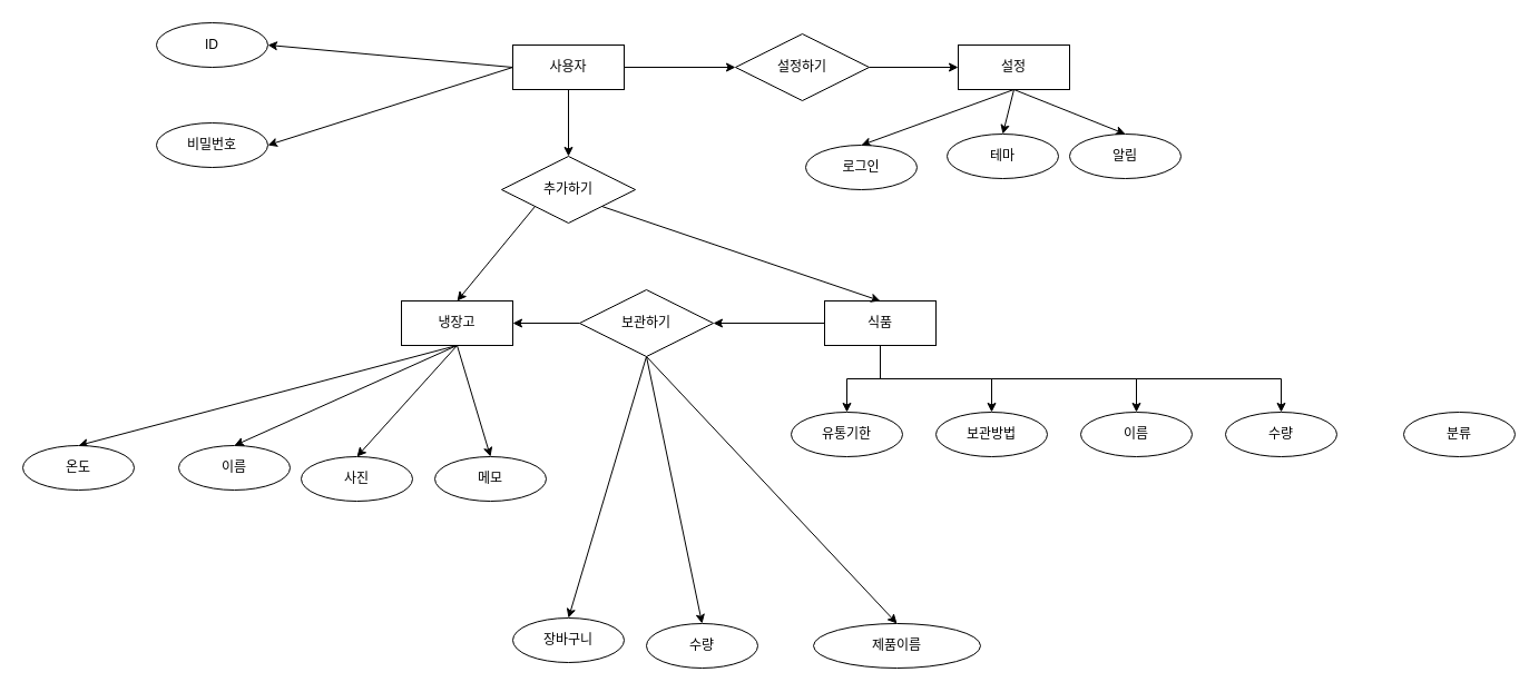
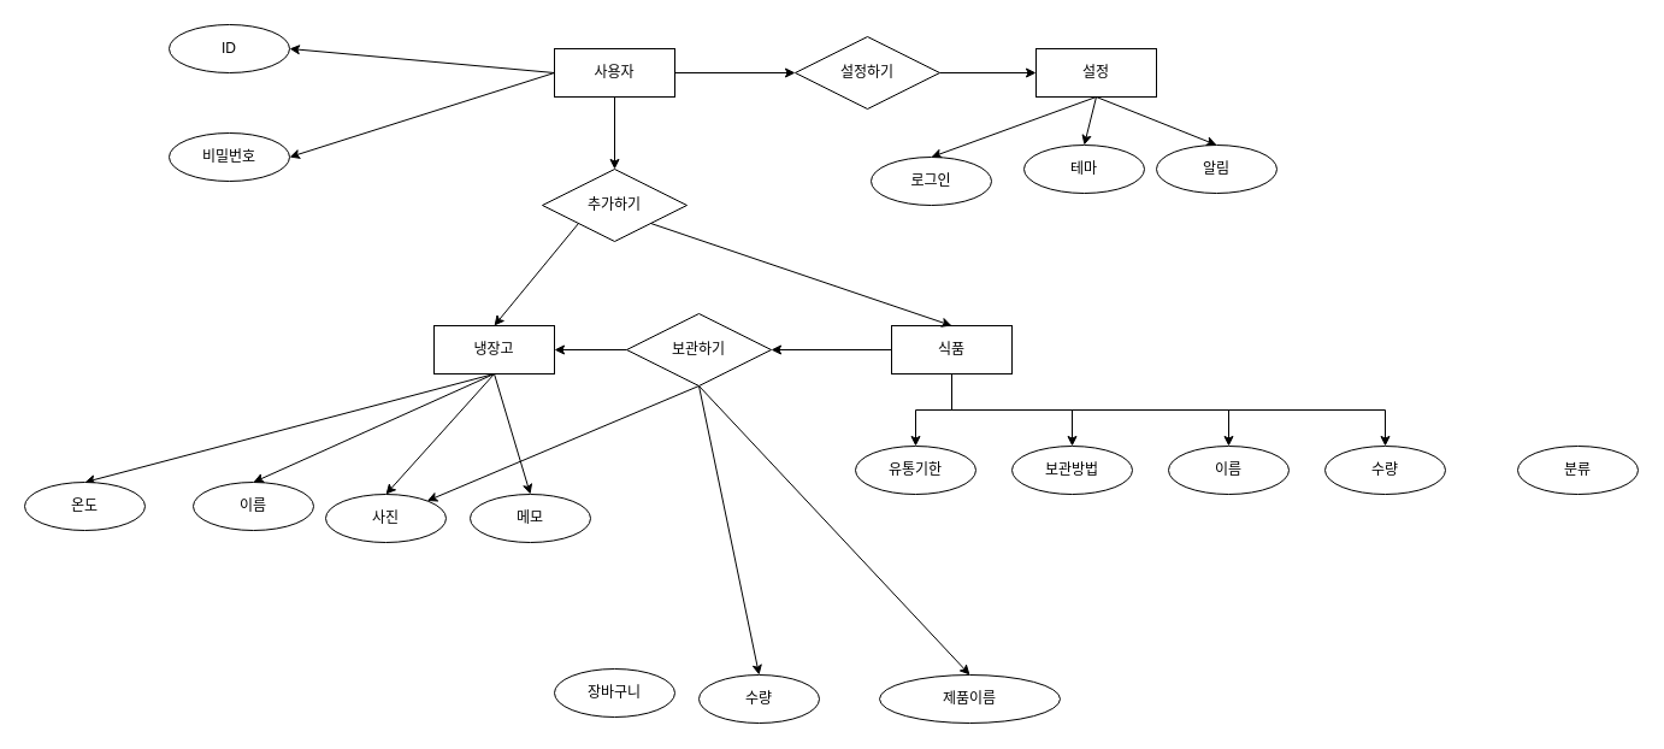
  <mxCell id="0" />
  <mxCell id="1" parent="0" />
  <mxCell id="2" style="rounded=0;orthogonalLoop=1;jettySize=auto;html=1;exitX=1;exitY=0.5;exitDx=0;exitDy=0;entryX=0;entryY=0.5;entryDx=0;entryDy=0;" parent="1" source="6" target="8" edge="1"><mxGeometry relative="1" as="geometry" /></mxCell>
  <mxCell id="3" style="rounded=0;orthogonalLoop=1;jettySize=auto;html=1;exitX=0.5;exitY=1;exitDx=0;exitDy=0;entryX=0.5;entryY=0;entryDx=0;entryDy=0;" parent="1" source="6" target="26" edge="1"><mxGeometry relative="1" as="geometry" /></mxCell>
  <mxCell id="4" style="rounded=0;orthogonalLoop=1;jettySize=auto;html=1;exitX=0;exitY=0.5;exitDx=0;exitDy=0;entryX=1;entryY=0.5;entryDx=0;entryDy=0;" parent="1" source="6" target="45" edge="1"><mxGeometry relative="1" as="geometry" /></mxCell>
  <mxCell id="5" style="rounded=0;orthogonalLoop=1;jettySize=auto;html=1;exitX=0;exitY=0.5;exitDx=0;exitDy=0;entryX=1;entryY=0.5;entryDx=0;entryDy=0;" parent="1" source="6" target="46" edge="1"><mxGeometry relative="1" as="geometry" /></mxCell>
  <mxCell id="6" value="사용자" style="whiteSpace=wrap;html=1;align=center;" parent="1" vertex="1"><mxGeometry x="460" y="40" width="100" height="40" as="geometry" /></mxCell>
  <mxCell id="7" style="rounded=0;orthogonalLoop=1;jettySize=auto;html=1;exitX=1;exitY=0.5;exitDx=0;exitDy=0;entryX=0;entryY=0.5;entryDx=0;entryDy=0;" parent="1" source="8" target="12" edge="1"><mxGeometry relative="1" as="geometry" /></mxCell>
  <mxCell id="8" value="설정하기" style="shape=rhombus;perimeter=rhombusPerimeter;whiteSpace=wrap;html=1;align=center;" parent="1" vertex="1"><mxGeometry x="660" y="30" width="120" height="60" as="geometry" /></mxCell>
  <mxCell id="9" style="rounded=0;orthogonalLoop=1;jettySize=auto;html=1;exitX=0.5;exitY=1;exitDx=0;exitDy=0;entryX=0.5;entryY=0;entryDx=0;entryDy=0;" parent="1" source="12" target="49" edge="1"><mxGeometry relative="1" as="geometry" /></mxCell>
  <mxCell id="10" style="rounded=0;orthogonalLoop=1;jettySize=auto;html=1;exitX=0.5;exitY=1;exitDx=0;exitDy=0;entryX=0.5;entryY=0;entryDx=0;entryDy=0;" parent="1" source="12" target="47" edge="1"><mxGeometry relative="1" as="geometry" /></mxCell>
  <mxCell id="11" style="rounded=0;orthogonalLoop=1;jettySize=auto;html=1;exitX=0.5;exitY=1;exitDx=0;exitDy=0;entryX=0.5;entryY=0;entryDx=0;entryDy=0;" parent="1" source="12" target="48" edge="1"><mxGeometry relative="1" as="geometry" /></mxCell>
  <mxCell id="12" value="설정" style="whiteSpace=wrap;html=1;align=center;" parent="1" vertex="1"><mxGeometry x="860" y="40" width="100" height="40" as="geometry" /></mxCell>
  <mxCell id="13" style="rounded=0;orthogonalLoop=1;jettySize=auto;html=1;exitX=0.5;exitY=1;exitDx=0;exitDy=0;entryX=0.5;entryY=0;entryDx=0;entryDy=0;" parent="1" source="17" target="32" edge="1"><mxGeometry relative="1" as="geometry" /></mxCell>
  <mxCell id="14" style="rounded=0;orthogonalLoop=1;jettySize=auto;html=1;exitX=0.5;exitY=1;exitDx=0;exitDy=0;entryX=0.5;entryY=0;entryDx=0;entryDy=0;" parent="1" source="17" target="33" edge="1"><mxGeometry relative="1" as="geometry" /></mxCell>
  <mxCell id="15" style="rounded=0;orthogonalLoop=1;jettySize=auto;html=1;exitX=0.5;exitY=1;exitDx=0;exitDy=0;entryX=0.5;entryY=0;entryDx=0;entryDy=0;" parent="1" source="17" target="34" edge="1"><mxGeometry relative="1" as="geometry" /></mxCell>
  <mxCell id="16" style="rounded=0;orthogonalLoop=1;jettySize=auto;html=1;exitX=0.5;exitY=1;exitDx=0;exitDy=0;entryX=0.5;entryY=0;entryDx=0;entryDy=0;" parent="1" source="17" target="35" edge="1"><mxGeometry relative="1" as="geometry" /></mxCell>
  <mxCell id="17" value="냉장고" style="whiteSpace=wrap;html=1;align=center;" parent="1" vertex="1"><mxGeometry x="360" y="270" width="100" height="40" as="geometry" /></mxCell>
  <mxCell id="18" style="edgeStyle=orthogonalEdgeStyle;rounded=0;orthogonalLoop=1;jettySize=auto;html=1;exitX=0.5;exitY=1;exitDx=0;exitDy=0;entryX=0.5;entryY=0;entryDx=0;entryDy=0;" parent="1" source="23" target="40" edge="1"><mxGeometry relative="1" as="geometry" /></mxCell>
  <mxCell id="19" style="edgeStyle=orthogonalEdgeStyle;rounded=0;orthogonalLoop=1;jettySize=auto;html=1;exitX=0.5;exitY=1;exitDx=0;exitDy=0;entryX=0.5;entryY=0;entryDx=0;entryDy=0;" parent="1" source="23" target="41" edge="1"><mxGeometry relative="1" as="geometry" /></mxCell>
  <mxCell id="20" style="edgeStyle=orthogonalEdgeStyle;rounded=0;orthogonalLoop=1;jettySize=auto;html=1;exitX=0.5;exitY=1;exitDx=0;exitDy=0;entryX=0.5;entryY=0;entryDx=0;entryDy=0;" parent="1" source="23" target="42" edge="1"><mxGeometry relative="1" as="geometry" /></mxCell>
  <mxCell id="21" style="edgeStyle=orthogonalEdgeStyle;rounded=0;orthogonalLoop=1;jettySize=auto;html=1;exitX=0.5;exitY=1;exitDx=0;exitDy=0;entryX=0.5;entryY=0;entryDx=0;entryDy=0;" parent="1" source="23" target="43" edge="1"><mxGeometry relative="1" as="geometry" /></mxCell>
  <mxCell id="22" style="edgeStyle=orthogonalEdgeStyle;rounded=0;orthogonalLoop=1;jettySize=auto;html=1;exitX=0;exitY=0.5;exitDx=0;exitDy=0;entryX=1;entryY=0.5;entryDx=0;entryDy=0;" parent="1" source="23" target="31" edge="1"><mxGeometry relative="1" as="geometry" /></mxCell>
  <mxCell id="23" value="식품" style="whiteSpace=wrap;html=1;align=center;" parent="1" vertex="1"><mxGeometry x="740" y="270" width="100" height="40" as="geometry" /></mxCell>
  <mxCell id="24" style="rounded=0;orthogonalLoop=1;jettySize=auto;html=1;exitX=0;exitY=1;exitDx=0;exitDy=0;entryX=0.5;entryY=0;entryDx=0;entryDy=0;" parent="1" source="26" target="17" edge="1"><mxGeometry relative="1" as="geometry" /></mxCell>
  <mxCell id="25" style="rounded=0;orthogonalLoop=1;jettySize=auto;html=1;exitX=1;exitY=1;exitDx=0;exitDy=0;entryX=0.5;entryY=0;entryDx=0;entryDy=0;" parent="1" source="26" target="23" edge="1"><mxGeometry relative="1" as="geometry" /></mxCell>
  <mxCell id="26" value="추가하기" style="shape=rhombus;perimeter=rhombusPerimeter;whiteSpace=wrap;html=1;align=center;" parent="1" vertex="1"><mxGeometry x="450" y="140" width="120" height="60" as="geometry" /></mxCell>
- <mxCell id="27" style="rounded=0;orthogonalLoop=1;jettySize=auto;html=1;exitX=0.5;exitY=1;exitDx=0;exitDy=0;entryX=0.5;entryY=0;entryDx=0;entryDy=0;" parent="1" source="31" target="39" edge="1"><mxGeometry relative="1" as="geometry" /></mxCell>
+ <mxCell id="27" style="rounded=0;orthogonalLoop=1;jettySize=auto;html=1;exitX=0.5;exitY=1;exitDx=0;exitDy=0;" parent="1" source="31" target="34" edge="1"><mxGeometry relative="1" as="geometry" /></mxCell>
  <mxCell id="28" style="edgeStyle=orthogonalEdgeStyle;rounded=0;orthogonalLoop=1;jettySize=auto;html=1;exitX=0;exitY=0.5;exitDx=0;exitDy=0;entryX=1;entryY=0.5;entryDx=0;entryDy=0;" parent="1" source="31" target="17" edge="1"><mxGeometry relative="1" as="geometry" /></mxCell>
  <mxCell id="29" style="rounded=0;orthogonalLoop=1;jettySize=auto;html=1;exitX=0.5;exitY=1;exitDx=0;exitDy=0;entryX=0.5;entryY=0;entryDx=0;entryDy=0;" parent="1" source="31" target="37" edge="1"><mxGeometry relative="1" as="geometry" /></mxCell>
  <mxCell id="30" style="rounded=0;orthogonalLoop=1;jettySize=auto;html=1;exitX=0.5;exitY=1;exitDx=0;exitDy=0;entryX=0.5;entryY=0;entryDx=0;entryDy=0;" parent="1" source="31" target="38" edge="1"><mxGeometry relative="1" as="geometry" /></mxCell>
  <mxCell id="31" value="보관하기" style="shape=rhombus;perimeter=rhombusPerimeter;whiteSpace=wrap;html=1;align=center;" parent="1" vertex="1"><mxGeometry x="520" y="260" width="120" height="60" as="geometry" /></mxCell>
  <mxCell id="32" value="온도" style="ellipse;whiteSpace=wrap;html=1;align=center;" parent="1" vertex="1"><mxGeometry x="20" y="400" width="100" height="40" as="geometry" /></mxCell>
  <mxCell id="33" value="이름" style="ellipse;whiteSpace=wrap;html=1;align=center;" parent="1" vertex="1"><mxGeometry x="160" y="400" width="100" height="40" as="geometry" /></mxCell>
  <mxCell id="34" value="사진" style="ellipse;whiteSpace=wrap;html=1;align=center;" parent="1" vertex="1"><mxGeometry x="270" y="410" width="100" height="40" as="geometry" /></mxCell>
  <mxCell id="35" value="메모" style="ellipse;whiteSpace=wrap;html=1;align=center;" parent="1" vertex="1"><mxGeometry x="390" y="410" width="100" height="40" as="geometry" /></mxCell>
  <mxCell id="36" style="edgeStyle=orthogonalEdgeStyle;rounded=0;orthogonalLoop=1;jettySize=auto;html=1;exitX=0.5;exitY=1;exitDx=0;exitDy=0;" parent="1" source="34" target="34" edge="1"><mxGeometry relative="1" as="geometry" /></mxCell>
  <mxCell id="37" value="수량" style="ellipse;whiteSpace=wrap;html=1;align=center;" parent="1" vertex="1"><mxGeometry x="580" y="560" width="100" height="40" as="geometry" /></mxCell>
  <mxCell id="38" value="제품이름" style="ellipse;whiteSpace=wrap;html=1;align=center;" parent="1" vertex="1"><mxGeometry x="730" y="560" width="150" height="40" as="geometry" /></mxCell>
  <mxCell id="39" value="장바구니" style="ellipse;whiteSpace=wrap;html=1;align=center;" parent="1" vertex="1"><mxGeometry x="460" y="555" width="100" height="40" as="geometry" /></mxCell>
  <mxCell id="40" value="유통기한" style="ellipse;whiteSpace=wrap;html=1;align=center;" parent="1" vertex="1"><mxGeometry x="710" y="370" width="100" height="40" as="geometry" /></mxCell>
  <mxCell id="41" value="보관방법" style="ellipse;whiteSpace=wrap;html=1;align=center;" parent="1" vertex="1"><mxGeometry x="840" y="370" width="100" height="40" as="geometry" /></mxCell>
  <mxCell id="42" value="이름" style="ellipse;whiteSpace=wrap;html=1;align=center;" parent="1" vertex="1"><mxGeometry x="970" y="370" width="100" height="40" as="geometry" /></mxCell>
  <mxCell id="43" value="수량" style="ellipse;whiteSpace=wrap;html=1;align=center;" parent="1" vertex="1"><mxGeometry x="1100" y="370" width="100" height="40" as="geometry" /></mxCell>
  <mxCell id="44" value="분류" style="ellipse;whiteSpace=wrap;html=1;align=center;" parent="1" vertex="1"><mxGeometry x="1260" y="370" width="100" height="40" as="geometry" /></mxCell>
  <mxCell id="45" value="ID" style="ellipse;whiteSpace=wrap;html=1;align=center;" parent="1" vertex="1"><mxGeometry x="140" y="20" width="100" height="40" as="geometry" /></mxCell>
  <mxCell id="46" value="비밀번호" style="ellipse;whiteSpace=wrap;html=1;align=center;" parent="1" vertex="1"><mxGeometry x="140" y="110" width="100" height="40" as="geometry" /></mxCell>
  <mxCell id="47" value="테마" style="ellipse;whiteSpace=wrap;html=1;align=center;" parent="1" vertex="1"><mxGeometry x="850" y="120" width="100" height="40" as="geometry" /></mxCell>
  <mxCell id="48" value="알림" style="ellipse;whiteSpace=wrap;html=1;align=center;" parent="1" vertex="1"><mxGeometry x="960" y="120" width="100" height="40" as="geometry" /></mxCell>
  <mxCell id="49" value="로그인" style="ellipse;whiteSpace=wrap;html=1;align=center;" parent="1" vertex="1"><mxGeometry x="723" y="130" width="100" height="40" as="geometry" /></mxCell>
